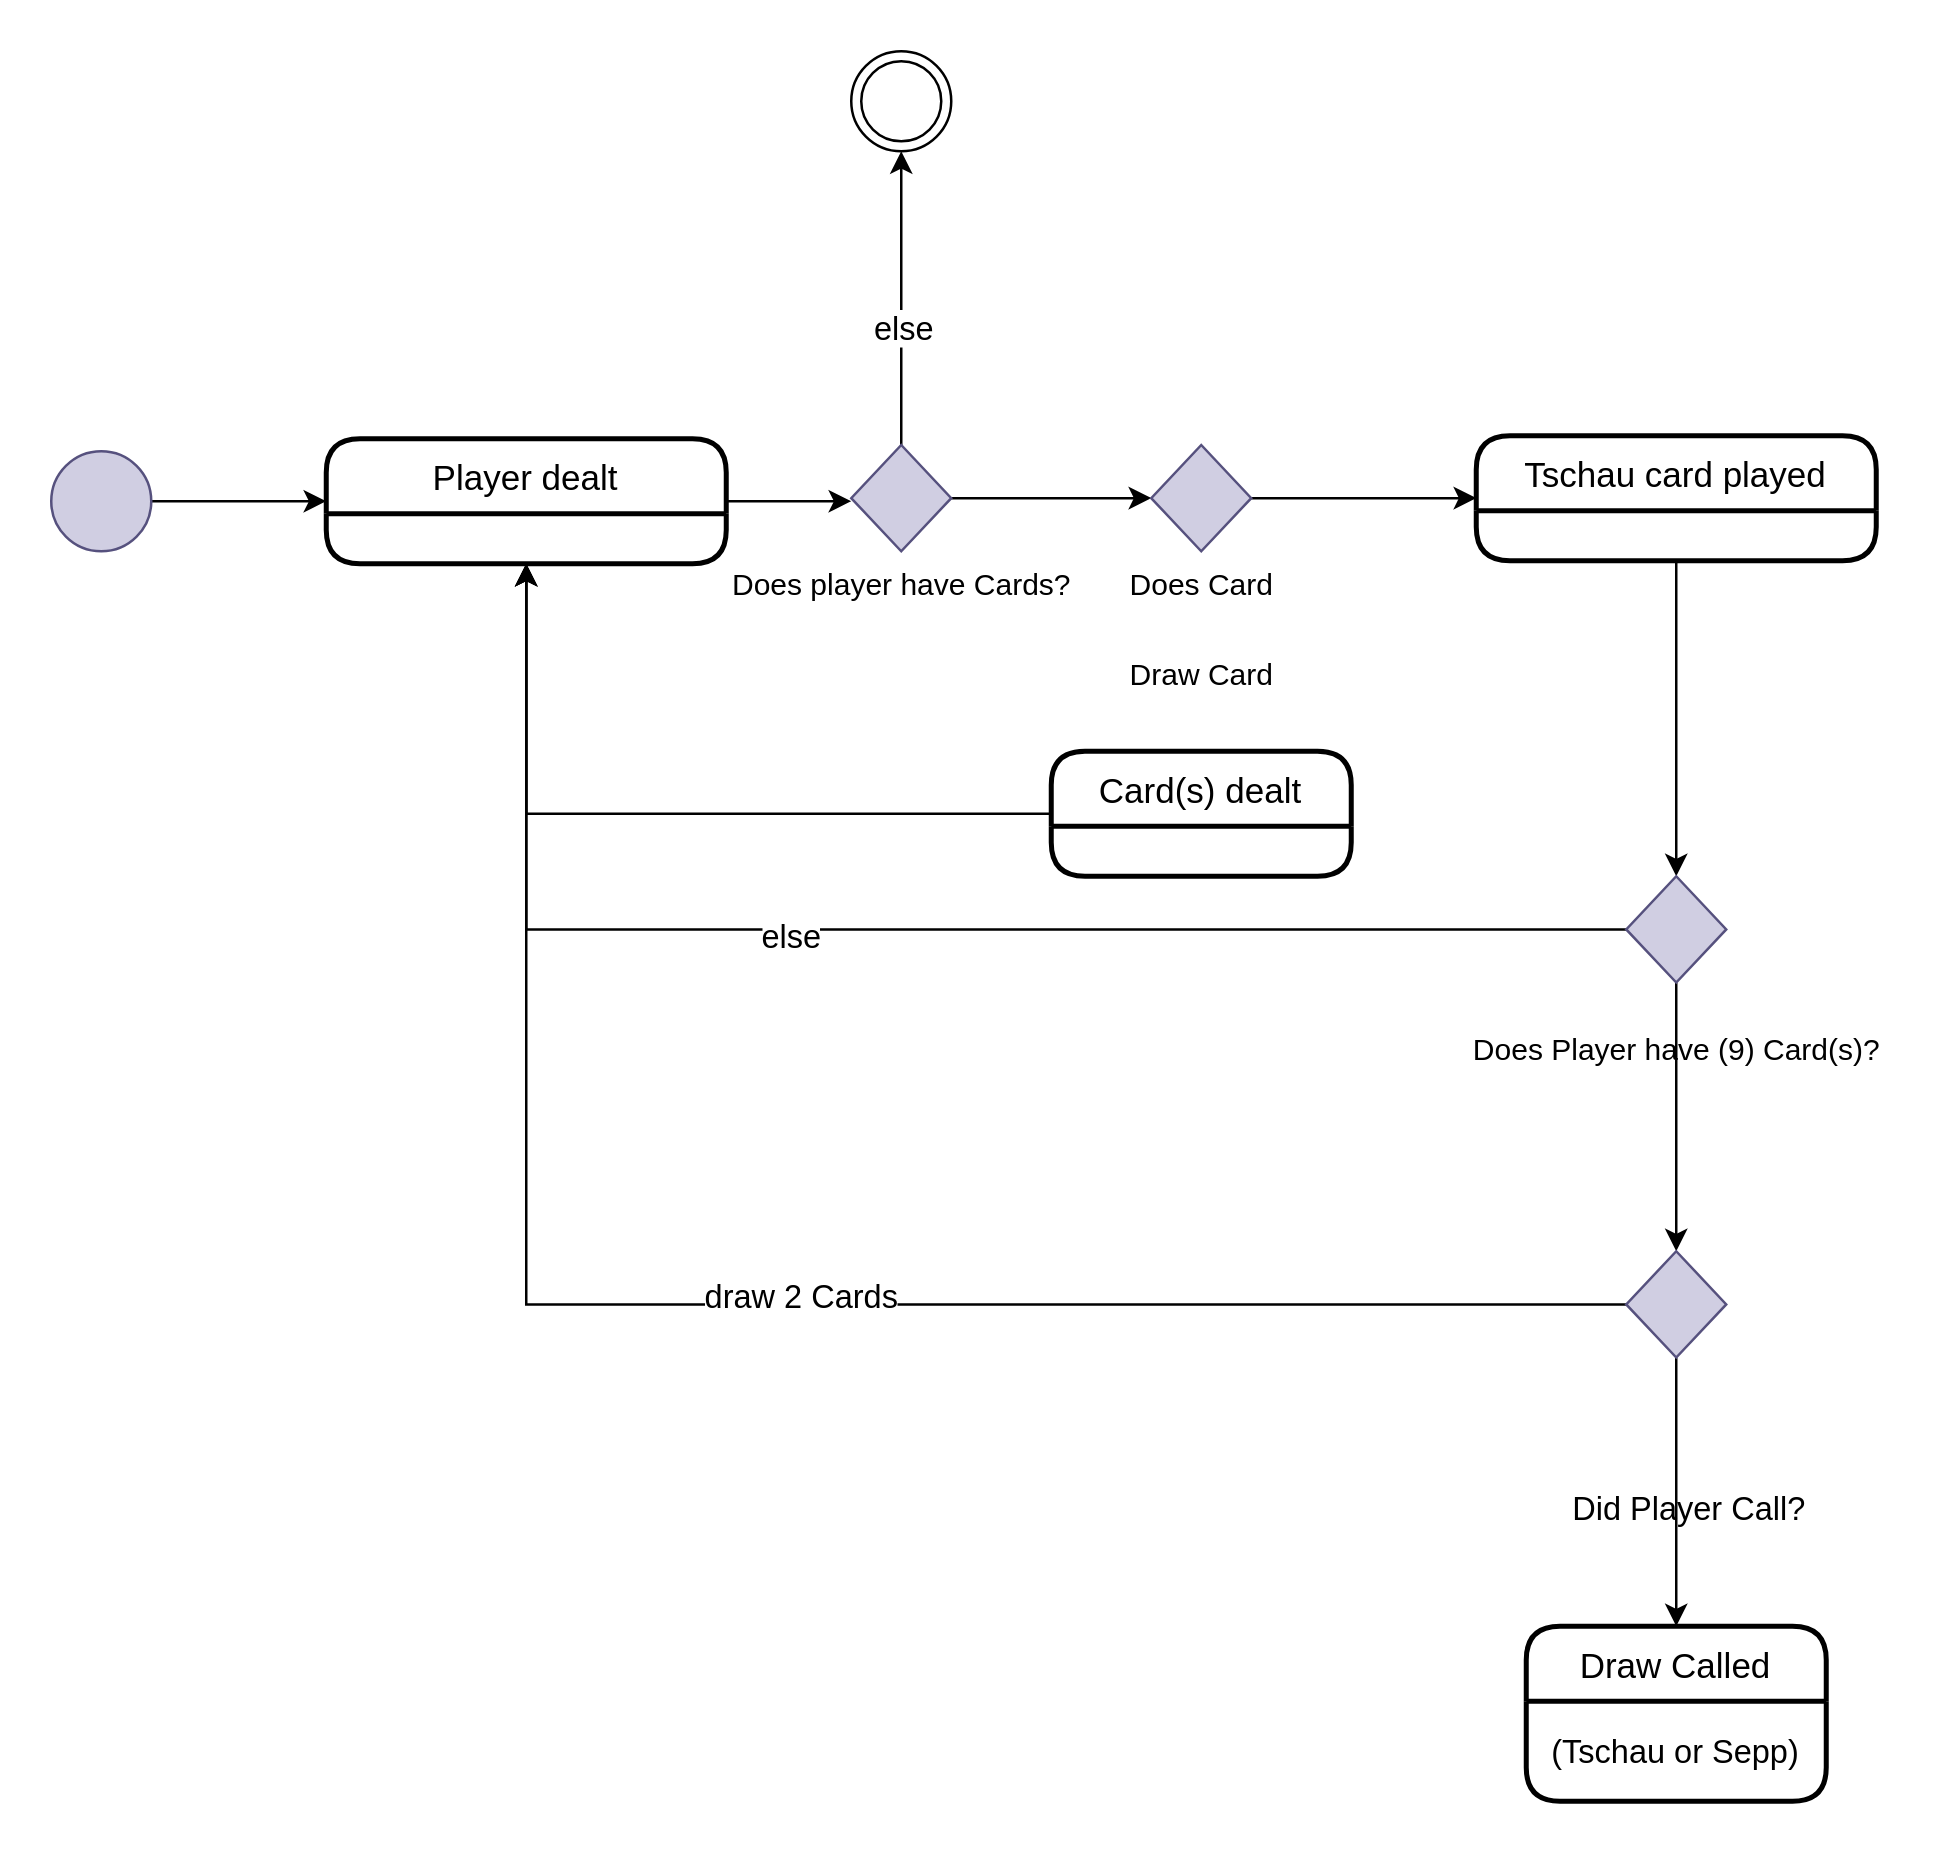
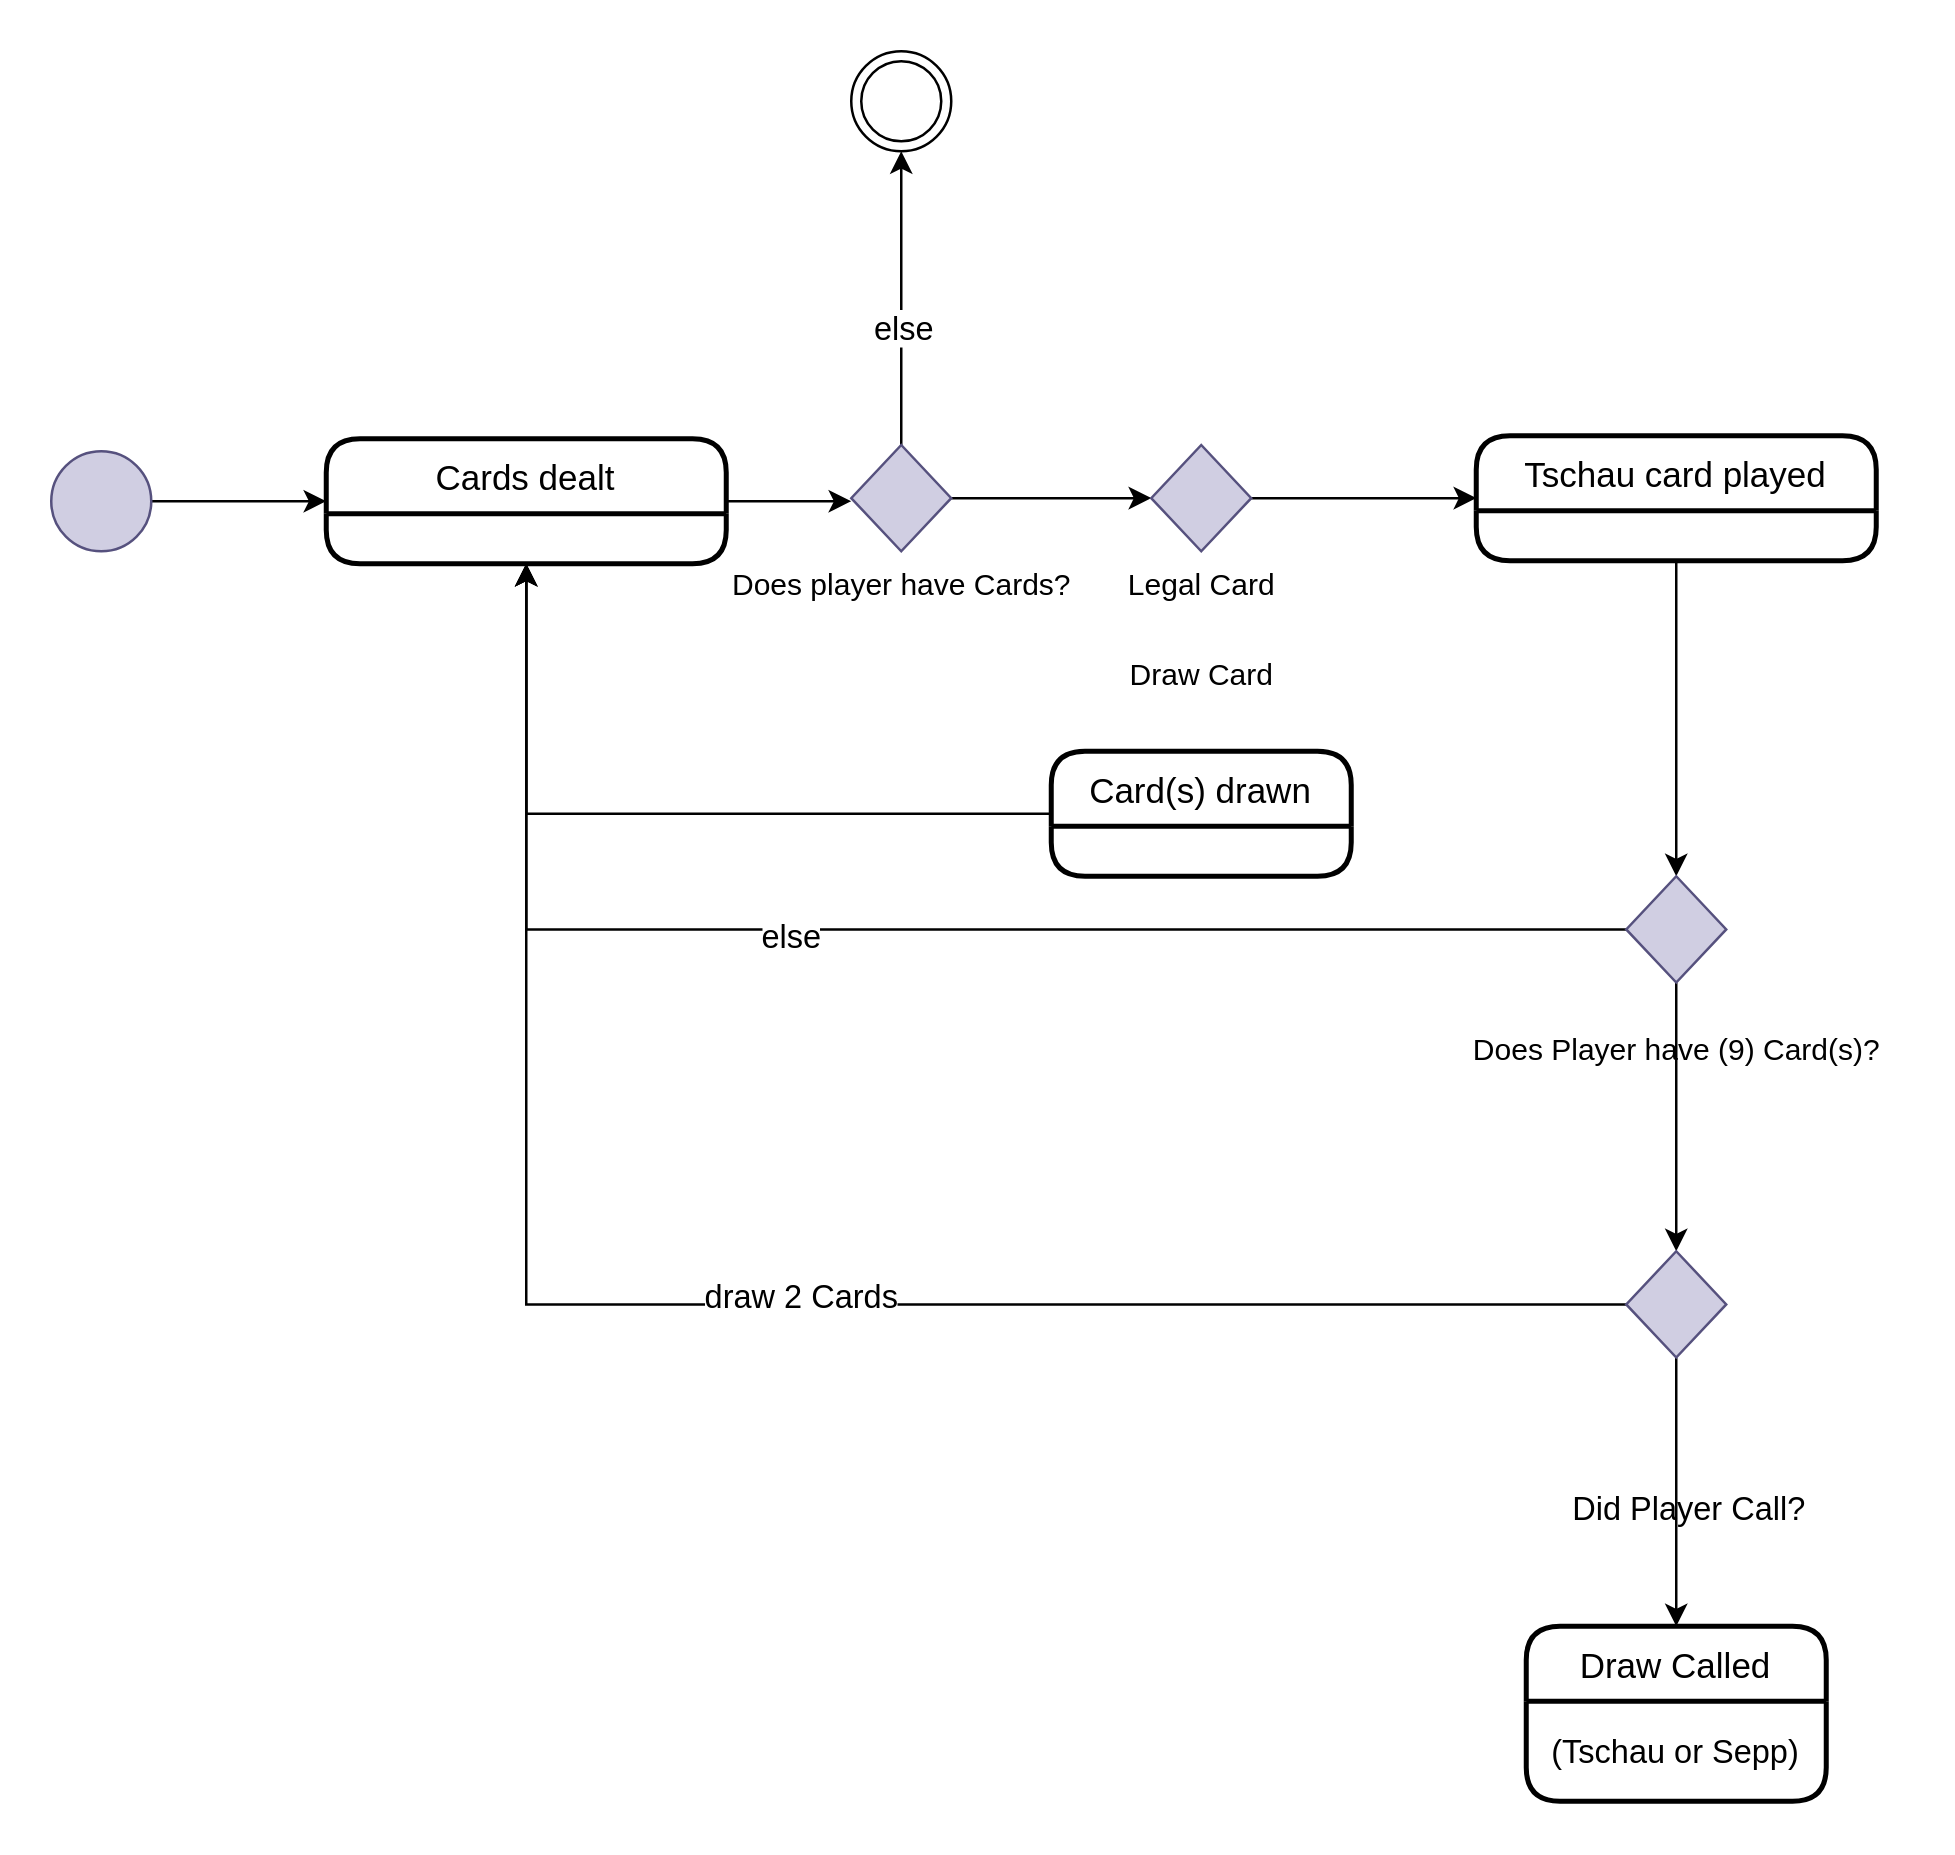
  <mxCell id="0" />
  <mxCell id="1" parent="0" />
  <mxCell id="2" value="" style="ellipse;shape=doubleEllipse;whiteSpace=wrap;html=1;aspect=fixed;labelBackgroundColor=#ffffff;fillColor=#FFFFFF;" parent="1" vertex="1"><mxGeometry x="340" width="40" height="40" as="geometry" y="20" /></mxCell>
  <mxCell id="3" style="edgeStyle=orthogonalEdgeStyle;rounded=0;orthogonalLoop=1;jettySize=auto;html=1;entryX=0;entryY=0.5;entryDx=0;entryDy=0;" parent="1" source="4" target="6" edge="1"><mxGeometry relative="1" as="geometry" /></mxCell>
  <mxCell id="4" value="" style="ellipse;whiteSpace=wrap;html=1;aspect=fixed;fillColor=#d0cee2;strokeColor=#56517e;" parent="1" vertex="1"><mxGeometry x="20" y="180" width="40" height="40" as="geometry" /></mxCell>
  <mxCell id="5" style="edgeStyle=orthogonalEdgeStyle;rounded=0;orthogonalLoop=1;jettySize=auto;html=1;" parent="1" source="6" edge="1"><mxGeometry relative="1" as="geometry"><mxPoint x="340" y="200" as="targetPoint" /></mxGeometry></mxCell>
- <mxCell id="6" value="Player dealt" style="swimlane;childLayout=stackLayout;horizontal=1;startSize=30;horizontalStack=0;rounded=1;fontSize=14;fontStyle=0;strokeWidth=2;resizeParent=0;resizeLast=1;shadow=0;dashed=0;align=center;swimlaneFillColor=#ffffff;" parent="1" vertex="1"><mxGeometry x="130" y="175" width="160" height="50" as="geometry" /></mxCell>
+ <mxCell id="6" value="Cards dealt" style="swimlane;childLayout=stackLayout;horizontal=1;startSize=30;horizontalStack=0;rounded=1;fontSize=14;fontStyle=0;strokeWidth=2;resizeParent=0;resizeLast=1;shadow=0;dashed=0;align=center;swimlaneFillColor=#ffffff;" parent="1" vertex="1"><mxGeometry x="130" y="175" width="160" height="50" as="geometry" /></mxCell>
  <mxCell id="7" style="edgeStyle=orthogonalEdgeStyle;rounded=0;orthogonalLoop=1;jettySize=auto;html=1;" parent="1" source="10" target="2" edge="1"><mxGeometry relative="1" as="geometry" /></mxCell>
  <mxCell id="8" value="else" style="edgeLabel;html=1;align=center;verticalAlign=middle;resizable=0;points=[];fontSize=13;" parent="7" vertex="1" connectable="0"><mxGeometry x="-0.192" relative="1" as="geometry"><mxPoint as="offset" /></mxGeometry></mxCell>
  <mxCell id="9" style="edgeStyle=orthogonalEdgeStyle;rounded=0;orthogonalLoop=1;jettySize=auto;html=1;entryX=0;entryY=0.5;entryDx=0;entryDy=0;" parent="1" source="10" target="12" edge="1"><mxGeometry relative="1" as="geometry" /></mxCell>
  <mxCell id="10" value="" style="rhombus;whiteSpace=wrap;html=1;fillColor=#d0cee2;strokeColor=#56517e;" parent="1" vertex="1"><mxGeometry x="340" y="177.5" width="40" height="42.5" as="geometry" /></mxCell>
  <mxCell id="11" style="edgeStyle=orthogonalEdgeStyle;rounded=0;orthogonalLoop=1;jettySize=auto;html=1;entryX=0;entryY=0.5;entryDx=0;entryDy=0;" parent="1" source="12" target="14" edge="1"><mxGeometry relative="1" as="geometry" /></mxCell>
  <mxCell id="12" value="" style="rhombus;whiteSpace=wrap;html=1;fillColor=#d0cee2;strokeColor=#56517e;" parent="1" vertex="1"><mxGeometry x="460" y="177.5" width="40" height="42.5" as="geometry" /></mxCell>
  <mxCell id="13" style="edgeStyle=orthogonalEdgeStyle;rounded=0;orthogonalLoop=1;jettySize=auto;html=1;entryX=0.5;entryY=0;entryDx=0;entryDy=0;" parent="1" source="14" target="23" edge="1"><mxGeometry relative="1" as="geometry" /></mxCell>
  <mxCell id="14" value="Tschau card played" style="swimlane;childLayout=stackLayout;horizontal=1;startSize=30;horizontalStack=0;rounded=1;fontSize=14;fontStyle=0;strokeWidth=2;resizeParent=0;resizeLast=1;shadow=0;dashed=0;align=center;swimlaneFillColor=#ffffff;" parent="1" vertex="1"><mxGeometry x="590" y="173.75" width="160" height="50" as="geometry" /></mxCell>
  <mxCell id="15" value="Does player have Cards?" style="text;html=1;align=center;verticalAlign=middle;resizable=0;points=[];autosize=1;" parent="1" vertex="1"><mxGeometry x="285" y="223.75" width="150" height="20" as="geometry" /></mxCell>
  <mxCell id="16" style="edgeStyle=orthogonalEdgeStyle;rounded=0;orthogonalLoop=1;jettySize=auto;html=1;fontSize=13;entryX=0.5;entryY=1;entryDx=0;entryDy=0;" parent="1" source="17" target="6" edge="1"><mxGeometry relative="1" as="geometry"><mxPoint x="210" y="325" as="targetPoint" /></mxGeometry></mxCell>
- <mxCell id="17" value="Card(s) dealt" style="swimlane;childLayout=stackLayout;horizontal=1;startSize=30;horizontalStack=0;rounded=1;fontSize=14;fontStyle=0;strokeWidth=2;resizeParent=0;resizeLast=1;shadow=0;dashed=0;align=center;swimlaneFillColor=#ffffff;" parent="1" vertex="1"><mxGeometry x="420" y="300" width="120" height="50" as="geometry" /></mxCell>
- <mxCell id="18" value="Does Card" style="text;html=1;align=center;verticalAlign=middle;resizable=0;points=[];autosize=1;" parent="1" vertex="1"><mxGeometry x="445" y="223.75" width="70" height="20" as="geometry" /></mxCell>
+ <mxCell id="17" value="Card(s) drawn" style="swimlane;childLayout=stackLayout;horizontal=1;startSize=30;horizontalStack=0;rounded=1;fontSize=14;fontStyle=0;strokeWidth=2;resizeParent=0;resizeLast=1;shadow=0;dashed=0;align=center;swimlaneFillColor=#ffffff;" parent="1" vertex="1"><mxGeometry x="420" y="300" width="120" height="50" as="geometry" /></mxCell>
+ <mxCell id="18" value="Legal Card" style="text;html=1;align=center;verticalAlign=middle;resizable=0;points=[];autosize=1;" parent="1" vertex="1"><mxGeometry x="445" y="223.75" width="70" height="20" as="geometry" /></mxCell>
  <mxCell id="19" value="Draw Card" style="text;html=1;align=center;verticalAlign=middle;resizable=0;points=[];autosize=1;" parent="1" vertex="1"><mxGeometry x="445" y="260" width="70" height="20" as="geometry" /></mxCell>
  <mxCell id="20" style="edgeStyle=orthogonalEdgeStyle;rounded=0;orthogonalLoop=1;jettySize=auto;html=1;entryX=0.5;entryY=0;entryDx=0;entryDy=0;" parent="1" source="23" target="27" edge="1"><mxGeometry relative="1" as="geometry" /></mxCell>
  <mxCell id="21" style="edgeStyle=orthogonalEdgeStyle;rounded=0;orthogonalLoop=1;jettySize=auto;html=1;entryX=0.5;entryY=1;entryDx=0;entryDy=0;fontSize=13;" parent="1" source="23" target="6" edge="1"><mxGeometry relative="1" as="geometry" /></mxCell>
  <mxCell id="22" value="else" style="edgeLabel;html=1;align=center;verticalAlign=middle;resizable=0;points=[];fontSize=13;" parent="21" vertex="1" connectable="0"><mxGeometry x="0.143" y="2" relative="1" as="geometry"><mxPoint as="offset" /></mxGeometry></mxCell>
  <mxCell id="23" value="" style="rhombus;whiteSpace=wrap;html=1;fillColor=#d0cee2;strokeColor=#56517e;" parent="1" vertex="1"><mxGeometry x="650" y="350" width="40" height="42.5" as="geometry" /></mxCell>
  <mxCell id="24" style="edgeStyle=orthogonalEdgeStyle;rounded=0;orthogonalLoop=1;jettySize=auto;html=1;entryX=0.5;entryY=0;entryDx=0;entryDy=0;" parent="1" source="27" target="29" edge="1"><mxGeometry relative="1" as="geometry" /></mxCell>
  <mxCell id="25" style="edgeStyle=orthogonalEdgeStyle;rounded=0;orthogonalLoop=1;jettySize=auto;html=1;entryX=0.5;entryY=1;entryDx=0;entryDy=0;fontSize=13;" parent="1" source="27" target="6" edge="1"><mxGeometry relative="1" as="geometry" /></mxCell>
  <mxCell id="26" value="draw 2 Cards" style="edgeLabel;html=1;align=center;verticalAlign=middle;resizable=0;points=[];fontSize=13;" parent="25" vertex="1" connectable="0"><mxGeometry x="-0.102" y="-4" relative="1" as="geometry"><mxPoint as="offset" /></mxGeometry></mxCell>
  <mxCell id="27" value="" style="rhombus;whiteSpace=wrap;html=1;fillColor=#d0cee2;strokeColor=#56517e;" parent="1" vertex="1"><mxGeometry x="650" y="500" width="40" height="42.5" as="geometry" /></mxCell>
  <mxCell id="28" value="Does Player have (9) Card(s)?" style="text;html=1;align=center;verticalAlign=middle;resizable=0;points=[];autosize=1;" parent="1" vertex="1"><mxGeometry x="580" y="410" width="180" height="20" as="geometry" /></mxCell>
  <mxCell id="29" value="Draw Called" style="swimlane;childLayout=stackLayout;horizontal=1;startSize=30;horizontalStack=0;rounded=1;fontSize=14;fontStyle=0;strokeWidth=2;resizeParent=0;resizeLast=1;shadow=0;dashed=0;align=center;swimlaneFillColor=#ffffff;" parent="1" vertex="1"><mxGeometry x="610" y="650" width="120" height="70" as="geometry" /></mxCell>
  <mxCell id="30" value="(Tschau or Sepp)" style="text;html=1;strokeColor=none;fillColor=none;align=center;verticalAlign=middle;whiteSpace=wrap;rounded=0;fontSize=13;" parent="29" vertex="1"><mxGeometry y="30" width="120" height="40" as="geometry" /></mxCell>
  <mxCell id="31" value="Did Player Call?" style="text;html=1;align=center;verticalAlign=middle;resizable=0;points=[];autosize=1;fontSize=13;" parent="1" vertex="1"><mxGeometry x="620" y="593" width="110" height="20" as="geometry" /></mxCell>
